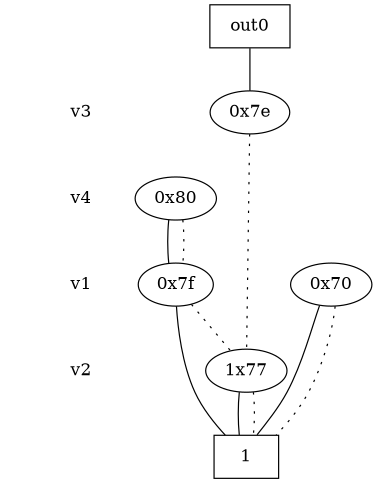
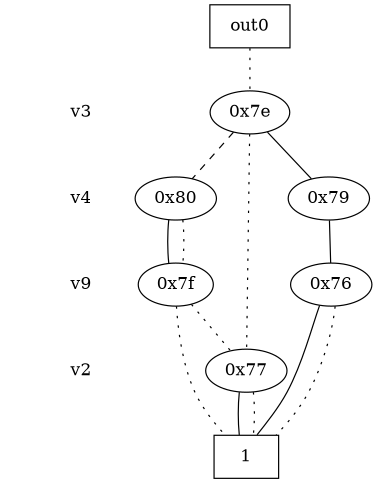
  digraph {
    edge [dir=none]
    "CONST NODES" [shape=plaintext style=invis]
    " v3 " [shape=plaintext]
    n3 [label=v4 shape=plaintext]
-   " v1 " [shape=plaintext]
+   " v1 " [shape=plaintext label=v9]
    " v2 " [shape=plaintext]
    "  out0  " [shape=box]
    "0x7e"
    "0x80"
-   "0x76" [label="0x70"]
+   "0x79"
+   "0x76"
    "0x7f"
-   "0x77" [label="1x77"]
+   "0x77"
    n13 [label=1 shape=box]
    subgraph sub_1 {
      "CONST NODES"
      " v3 "
      n3
      " v1 "
      " v2 "
    }
    subgraph sub_2 {
      rank=same
      "  out0  "
    }
    subgraph sub_3 {
      rank=same
      " v3 "
      "0x7e"
    }
    subgraph sub_4 {
      rank=same
      n3
      "0x80"
+     "0x79"
    }
    subgraph sub_5 {
      rank=same
      " v1 "
      "0x76"
      "0x7f"
    }
    subgraph sub_6 {
      rank=same
      " v2 "
      "0x77"
    }
    subgraph sub_7 {
      rank=same
      "CONST NODES"
      subgraph sub_8 {
        rank=same
        n13
      }
    }
    " v3 " -> n3 [style=invis]
    n3 -> " v1 " [style=invis]
    " v1 " -> " v2 " [style=invis]
    " v2 " -> "CONST NODES" [style=invis]
-   "  out0  " -> "0x7e" [style=solid]
+   "  out0  " -> "0x7e" [style=dotted]
+   "0x7e" -> "0x80" [style=dashed]
+   "0x7e" -> "0x79"
    "0x7e" -> "0x77" [style=dotted]
    "0x80" -> "0x7f"
    "0x80" -> "0x7f" [style=dotted]
+   "0x79" -> "0x76"
    "0x76" -> n13
    "0x76" -> n13 [style=dotted]
    "0x7f" -> "0x77" [style=dotted]
-   "0x7f" -> n13
+   "0x7f" -> n13 [style=dotted]
    "0x77" -> n13
    "0x77" -> n13 [style=dotted]
  }
